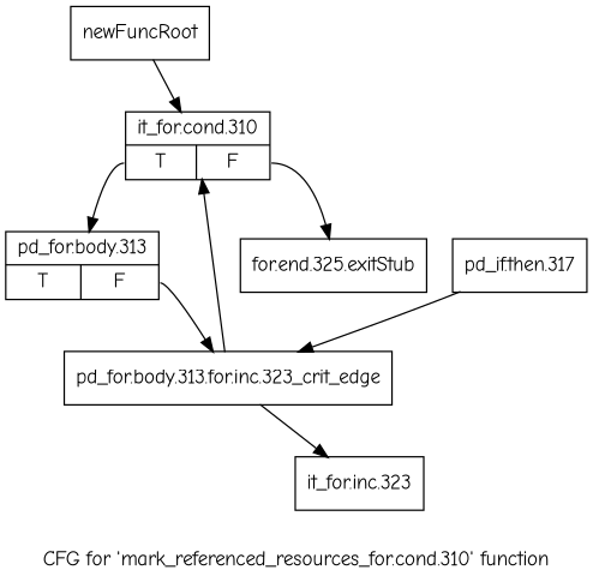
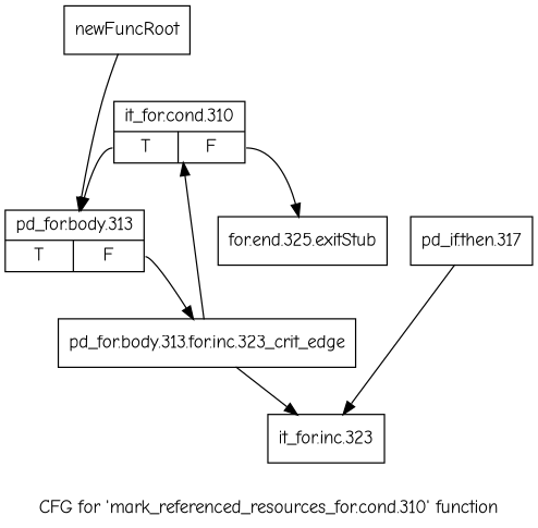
  digraph {
    fontname="Comic Neue"
    label="CFG for 'mark_referenced_resources_for.cond.310' function"
    node [fontname="Comic Neue" shape=record]
    edge [fontname="Comic Neue"]
    n1 [label="{newFuncRoot}"]
    n2 [label="{it_for.cond.310|{<s0>T|<s1>F}}"]
    n3 [label="{for.end.325.exitStub}"]
    n4 [label="{pd_for.body.313|{<s0>T|<s1>F}}"]
    n5 [label="{pd_for.body.313.for.inc.323_crit_edge}"]
    n6 [label="{pd_if.then.317}"]
    n7 [label="{it_for.inc.323}"]
-   n1 -> n2
+   n1 -> n4
    n2 -> n3 [tailport=s1]
    n2 -> n4 [tailport=s0]
    n4 -> n5 [tailport=s1]
    n5 -> n2
    n5 -> n7
-   n6 -> n5
+   n6 -> n7
  }
